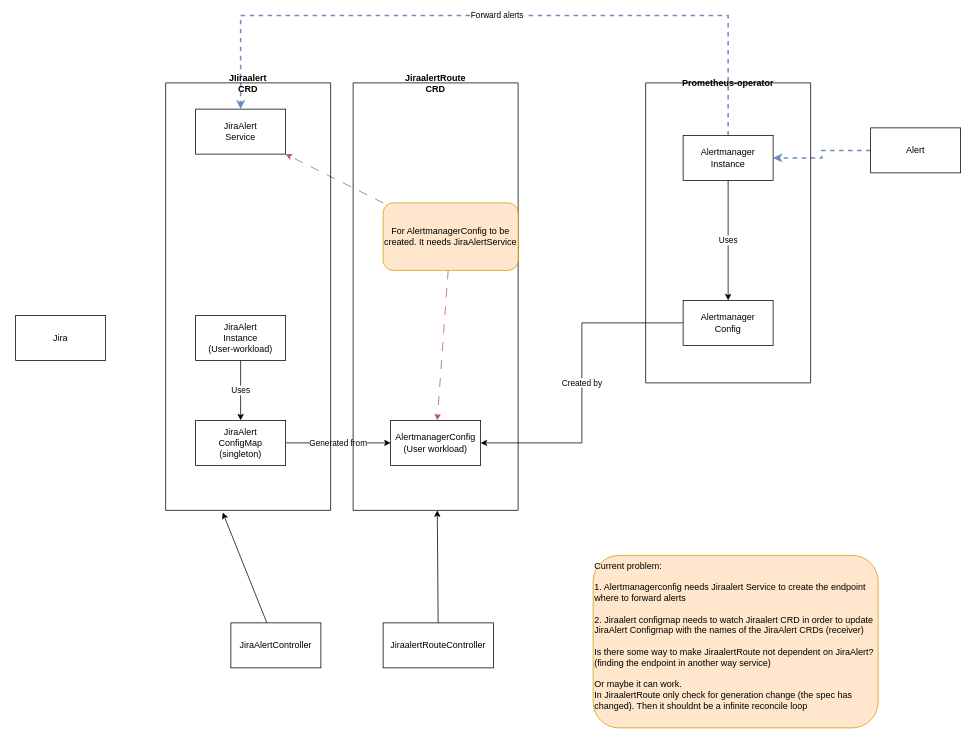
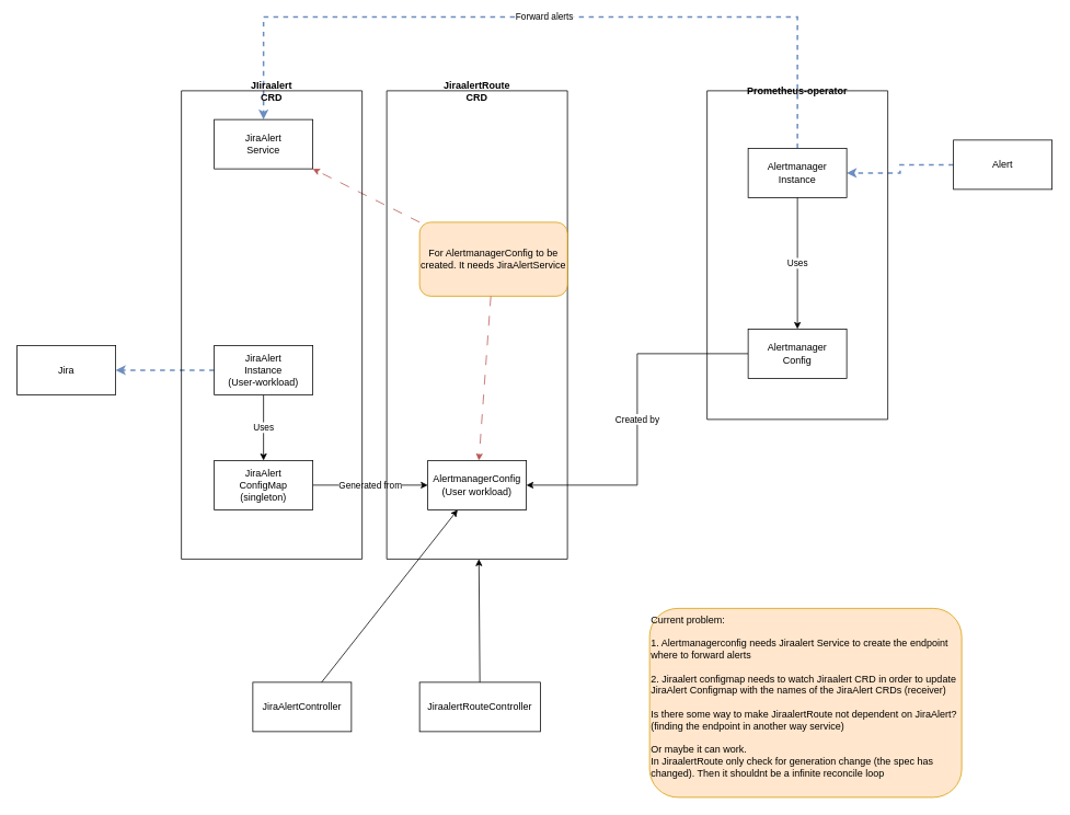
  <mxCell id="0" />
  <mxCell id="1" parent="0" />
  <mxCell id="2" value="Uses" style="edgeStyle=orthogonalEdgeStyle;rounded=0;orthogonalLoop=1;jettySize=auto;html=1;" parent="1" source="4" target="6" edge="1"><mxGeometry relative="1" as="geometry" /></mxCell>
+ <mxCell id="3" style="edgeStyle=orthogonalEdgeStyle;rounded=0;orthogonalLoop=1;jettySize=auto;html=1;dashed=1;strokeWidth=2;fillColor=#dae8fc;strokeColor=#6c8ebf;" parent="1" source="4" target="12" edge="1"><mxGeometry relative="1" as="geometry" /></mxCell>
  <mxCell id="4" value="JiraAlert&lt;br&gt;Instance&lt;br&gt;(User-workload)" style="rounded=0;whiteSpace=wrap;html=1;" parent="1" vertex="1"><mxGeometry x="260" y="420" width="120" height="60" as="geometry" /></mxCell>
  <mxCell id="5" value="Generated from" style="edgeStyle=orthogonalEdgeStyle;rounded=0;orthogonalLoop=1;jettySize=auto;html=1;" parent="1" source="6" target="20" edge="1"><mxGeometry relative="1" as="geometry" /></mxCell>
  <mxCell id="6" value="JiraAlert&lt;br&gt;ConfigMap&lt;br&gt;(singleton)" style="rounded=0;whiteSpace=wrap;html=1;" parent="1" vertex="1"><mxGeometry x="260" y="560" width="120" height="60" as="geometry" /></mxCell>
  <mxCell id="7" style="edgeStyle=orthogonalEdgeStyle;rounded=0;orthogonalLoop=1;jettySize=auto;html=1;exitX=0.5;exitY=1;exitDx=0;exitDy=0;" parent="1" source="6" target="6" edge="1"><mxGeometry relative="1" as="geometry" /></mxCell>
  <mxCell id="8" value="Created by" style="edgeStyle=orthogonalEdgeStyle;rounded=0;orthogonalLoop=1;jettySize=auto;html=1;entryX=1;entryY=0.5;entryDx=0;entryDy=0;" parent="1" source="26" target="20" edge="1"><mxGeometry relative="1" as="geometry" /></mxCell>
  <mxCell id="9" value="Forward alerts" style="edgeStyle=orthogonalEdgeStyle;rounded=0;orthogonalLoop=1;jettySize=auto;html=1;dashed=1;exitX=0.5;exitY=0;exitDx=0;exitDy=0;entryX=0.5;entryY=0;entryDx=0;entryDy=0;fillColor=#dae8fc;strokeColor=#6c8ebf;strokeWidth=2;" parent="1" source="27" target="10" edge="1"><mxGeometry relative="1" as="geometry"><Array as="points"><mxPoint x="970" y="20" /><mxPoint x="320" y="20" /></Array></mxGeometry></mxCell>
  <mxCell id="10" value="JiraAlert&lt;br&gt;Service" style="rounded=0;whiteSpace=wrap;html=1;" parent="1" vertex="1"><mxGeometry x="260" y="145" width="120" height="60" as="geometry" /></mxCell>
  <mxCell id="11" style="rounded=0;orthogonalLoop=1;jettySize=auto;html=1;dashed=1;dashPattern=12 12;fillColor=#f8cecc;strokeColor=#b85450;" parent="1" source="21" target="10" edge="1"><mxGeometry relative="1" as="geometry"><mxPoint x="1290" y="448.239" as="sourcePoint" /><mxPoint x="621" y="580" as="targetPoint" /></mxGeometry></mxCell>
  <mxCell id="12" value="Jira" style="rounded=0;whiteSpace=wrap;html=1;" parent="1" vertex="1"><mxGeometry x="20" y="420" width="120" height="60" as="geometry" /></mxCell>
  <mxCell id="13" style="edgeStyle=orthogonalEdgeStyle;rounded=0;orthogonalLoop=1;jettySize=auto;html=1;dashed=1;fillColor=#dae8fc;strokeColor=#6c8ebf;strokeWidth=2;" parent="1" source="14" target="27" edge="1"><mxGeometry relative="1" as="geometry" /></mxCell>
  <mxCell id="14" value="Alert" style="rounded=0;whiteSpace=wrap;html=1;" parent="1" vertex="1"><mxGeometry x="1160" y="170" width="120" height="60" as="geometry" /></mxCell>
  <mxCell id="15" value="JiraAlertController" style="rounded=0;whiteSpace=wrap;html=1;" parent="1" vertex="1"><mxGeometry x="307" y="830" width="120" height="60" as="geometry" /></mxCell>
  <mxCell id="16" value="JiraalertRouteController" style="rounded=0;whiteSpace=wrap;html=1;" parent="1" vertex="1"><mxGeometry x="510" y="830" width="147.21" height="60" as="geometry" /></mxCell>
- <mxCell id="17" style="rounded=0;orthogonalLoop=1;jettySize=auto;html=1;entryX=0.346;entryY=1.005;entryDx=0;entryDy=0;entryPerimeter=0;" parent="1" source="15" target="18" edge="1"><mxGeometry relative="1" as="geometry"><mxPoint x="714" y="799" as="sourcePoint" /><mxPoint x="621" y="630" as="targetPoint" /></mxGeometry></mxCell>
+ <mxCell id="17" style="rounded=0;orthogonalLoop=1;jettySize=auto;html=1;" parent="1" source="15" target="20" edge="1"><mxGeometry relative="1" as="geometry"><mxPoint x="714" y="799" as="sourcePoint" /><mxPoint x="621" y="630" as="targetPoint" /></mxGeometry></mxCell>
  <mxCell id="18" value="JIiraalert&#10;CRD" style="swimlane;startSize=0;" parent="1" vertex="1"><mxGeometry x="220" y="110" width="220" height="570" as="geometry" /></mxCell>
  <mxCell id="19" value="JiraalertRoute&#10;CRD" style="swimlane;startSize=0;" parent="1" vertex="1"><mxGeometry x="470" y="110" width="220" height="570" as="geometry" /></mxCell>
  <mxCell id="20" value="AlertmanagerConfig&lt;br&gt;(User workload)" style="rounded=0;whiteSpace=wrap;html=1;" parent="19" vertex="1"><mxGeometry x="50.0" y="450" width="120" height="60" as="geometry" /></mxCell>
  <mxCell id="21" value="For AlertmanagerConfig to be created. It needs JiraAlertService" style="rounded=1;whiteSpace=wrap;html=1;fillColor=#ffe6cc;strokeColor=#d79b00;" parent="19" vertex="1"><mxGeometry x="40" y="160" width="180" height="90" as="geometry" /></mxCell>
  <mxCell id="22" style="rounded=0;orthogonalLoop=1;jettySize=auto;html=1;dashed=1;dashPattern=12 12;fillColor=#f8cecc;strokeColor=#b85450;" parent="19" source="21" target="20" edge="1"><mxGeometry relative="1" as="geometry"><mxPoint x="820" y="379.471" as="sourcePoint" /></mxGeometry></mxCell>
  <mxCell id="23" style="rounded=0;orthogonalLoop=1;jettySize=auto;html=1;" parent="1" source="16" target="19" edge="1"><mxGeometry relative="1" as="geometry"><mxPoint x="365" y="840" as="sourcePoint" /><mxPoint x="306" y="693" as="targetPoint" /></mxGeometry></mxCell>
  <mxCell id="24" value="Current problem:&lt;br&gt;&lt;br&gt;1. Alertmanagerconfig needs Jiraalert Service to create the endpoint where to forward alerts&lt;br&gt;&lt;br&gt;2. Jiraalert configmap needs to watch Jiraalert CRD in order to update JiraAlert Configmap with the names of the JiraAlert CRDs (receiver)&lt;br&gt;&lt;br&gt;Is there some way to make JiraalertRoute not dependent on JiraAlert? (finding the endpoint in another way service)&lt;br&gt;&lt;br&gt;Or maybe it can work.&amp;nbsp;&lt;br&gt;In JiraalertRoute only check for generation change (the spec has changed). Then it shouldnt be a infinite reconcile loop" style="rounded=1;whiteSpace=wrap;html=1;fillColor=#ffe6cc;strokeColor=#d79b00;align=left;verticalAlign=top;" parent="1" vertex="1"><mxGeometry x="790" y="740" width="380" height="230" as="geometry" /></mxCell>
  <mxCell id="25" value="Prometheus-operator" style="swimlane;startSize=0;" vertex="1" parent="1"><mxGeometry x="860" y="110" width="220" height="400" as="geometry" /></mxCell>
  <mxCell id="26" value="Alertmanager&lt;br&gt;Config" style="rounded=0;whiteSpace=wrap;html=1;" vertex="1" parent="25"><mxGeometry x="50" y="290" width="120" height="60" as="geometry" /></mxCell>
  <mxCell id="27" value="Alertmanager&lt;br&gt;Instance" style="rounded=0;whiteSpace=wrap;html=1;" parent="25" vertex="1"><mxGeometry x="50" y="70" width="120" height="60" as="geometry" /></mxCell>
  <mxCell id="28" value="Uses" style="edgeStyle=orthogonalEdgeStyle;rounded=0;orthogonalLoop=1;jettySize=auto;html=1;" edge="1" parent="25" source="27" target="26"><mxGeometry relative="1" as="geometry"><mxPoint x="-530" y="380" as="sourcePoint" /><mxPoint x="-530" y="460" as="targetPoint" /></mxGeometry></mxCell>
